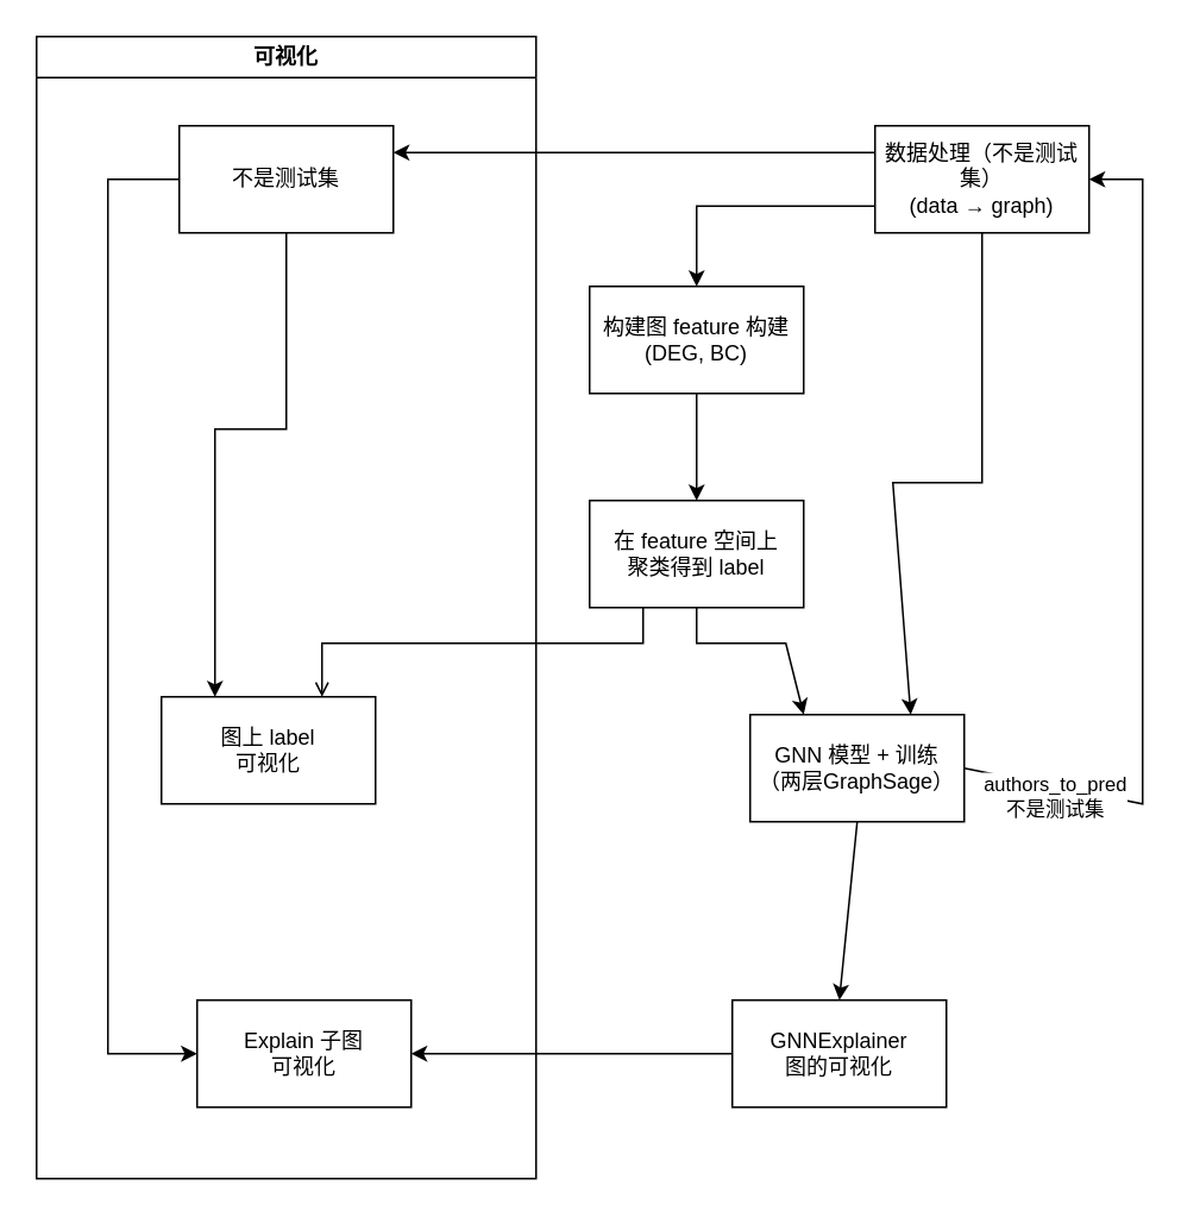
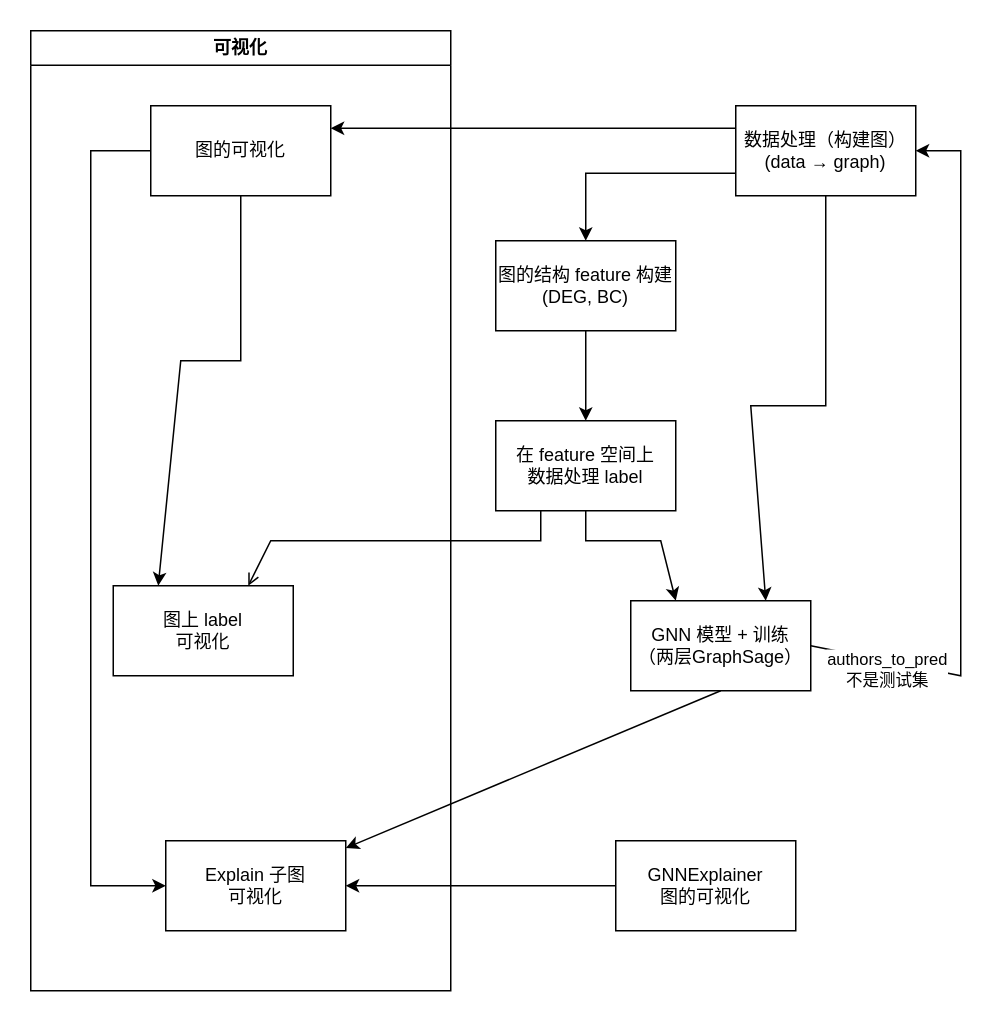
  <mxCell id="0" />
  <mxCell id="1" parent="0" />
  <mxCell id="2" style="edgeStyle=none;html=1;exitX=0.5;exitY=1;exitDx=0;exitDy=0;entryX=0.75;entryY=0;entryDx=0;entryDy=0;rounded=0;" parent="1" source="5" target="10" edge="1"><mxGeometry relative="1" as="geometry"><mxPoint x="469.824" y="420" as="targetPoint" /><Array as="points"><mxPoint x="550" y="270" /><mxPoint x="500" y="270" /></Array></mxGeometry></mxCell>
  <mxCell id="3" style="edgeStyle=none;rounded=0;html=1;exitX=0;exitY=0.75;exitDx=0;exitDy=0;entryX=0.5;entryY=0;entryDx=0;entryDy=0;" parent="1" source="5" target="16" edge="1"><mxGeometry relative="1" as="geometry"><Array as="points"><mxPoint x="390" y="115" /></Array></mxGeometry></mxCell>
  <mxCell id="4" style="edgeStyle=none;rounded=0;html=1;exitX=0;exitY=0.25;exitDx=0;exitDy=0;entryX=1;entryY=0.25;entryDx=0;entryDy=0;" parent="1" source="5" target="18" edge="1"><mxGeometry relative="1" as="geometry"><mxPoint x="330" y="70" as="targetPoint" /></mxGeometry></mxCell>
- <mxCell id="5" value="数据处理（不是测试集）&lt;br&gt;(data → graph)" style="rounded=0;whiteSpace=wrap;html=1;" parent="1" vertex="1"><mxGeometry x="490" y="70" width="120" height="60" as="geometry" /></mxCell>
+ <mxCell id="5" value="数据处理（构建图）&lt;br&gt;(data → graph)" style="rounded=0;whiteSpace=wrap;html=1;" parent="1" vertex="1"><mxGeometry x="490" y="70" width="120" height="60" as="geometry" /></mxCell>
  <mxCell id="6" style="edgeStyle=none;html=1;exitX=0.5;exitY=1;exitDx=0;exitDy=0;entryX=0.25;entryY=0;entryDx=0;entryDy=0;rounded=0;" parent="1" source="8" target="10" edge="1"><mxGeometry relative="1" as="geometry"><Array as="points"><mxPoint x="390" y="360" /><mxPoint x="440" y="360" /></Array></mxGeometry></mxCell>
  <mxCell id="7" style="edgeStyle=none;rounded=0;html=1;exitX=0.25;exitY=1;exitDx=0;exitDy=0;entryX=0.75;entryY=0;entryDx=0;entryDy=0;endArrow=open;" parent="1" source="8" target="19" edge="1"><mxGeometry relative="1" as="geometry"><mxPoint x="80" y="400" as="targetPoint" /><Array as="points"><mxPoint x="360" y="360" /><mxPoint x="180" y="360" /></Array></mxGeometry></mxCell>
- <mxCell id="8" value="在 feature 空间上&lt;br&gt;聚类得到 label" style="rounded=0;whiteSpace=wrap;html=1;" parent="1" vertex="1"><mxGeometry x="330" y="280" width="120" height="60" as="geometry" /></mxCell>
- <mxCell id="9" style="edgeStyle=none;rounded=0;html=1;exitX=0.5;exitY=1;exitDx=0;exitDy=0;entryX=0.5;entryY=0;entryDx=0;entryDy=0;" parent="1" source="10" target="14" edge="1"><mxGeometry relative="1" as="geometry" /></mxCell>
+ <mxCell id="8" value="在 feature 空间上&lt;br&gt;数据处理 label" style="rounded=0;whiteSpace=wrap;html=1;" parent="1" vertex="1"><mxGeometry x="330" y="280" width="120" height="60" as="geometry" /></mxCell>
+ <mxCell id="9" style="edgeStyle=none;rounded=0;html=1;exitX=0.5;exitY=1;exitDx=0;exitDy=0;" parent="1" source="10" target="21" edge="1"><mxGeometry relative="1" as="geometry" /></mxCell>
  <mxCell id="10" value="GNN 模型 + 训练&lt;br&gt;（两层GraphSage）" style="rounded=0;whiteSpace=wrap;html=1;" parent="1" vertex="1"><mxGeometry x="420" y="400" width="120" height="60" as="geometry" /></mxCell>
  <mxCell id="11" value="" style="endArrow=classic;html=1;exitX=1;exitY=0.5;exitDx=0;exitDy=0;entryX=1;entryY=0.5;entryDx=0;entryDy=0;rounded=0;" parent="1" source="10" target="5" edge="1"><mxGeometry relative="1" as="geometry"><mxPoint x="550" y="449.5" as="sourcePoint" /><mxPoint x="650" y="449.5" as="targetPoint" /><Array as="points"><mxPoint x="640" y="450" /><mxPoint x="640" y="100" /></Array></mxGeometry></mxCell>
  <mxCell id="12" value="authors_to_pred&lt;br&gt;不是测试集" style="edgeLabel;resizable=0;align=center;verticalAlign=middle;labelBorderColor=none;spacing=2;html=1;" parent="11" connectable="0" vertex="1"><mxGeometry relative="1" as="geometry"><mxPoint x="-50" y="135" as="offset" /></mxGeometry></mxCell>
  <mxCell id="13" style="edgeStyle=none;rounded=0;html=1;exitX=0;exitY=0.5;exitDx=0;exitDy=0;entryX=1;entryY=0.5;entryDx=0;entryDy=0;" parent="1" source="14" target="21" edge="1"><mxGeometry relative="1" as="geometry" /></mxCell>
  <mxCell id="14" value="GNNExplainer&lt;br&gt;图的可视化" style="rounded=0;whiteSpace=wrap;html=1;" parent="1" vertex="1"><mxGeometry x="410" y="560" width="120" height="60" as="geometry" /></mxCell>
  <mxCell id="15" style="edgeStyle=none;rounded=0;html=1;exitX=0.5;exitY=1;exitDx=0;exitDy=0;entryX=0.5;entryY=0;entryDx=0;entryDy=0;" parent="1" source="16" target="8" edge="1"><mxGeometry relative="1" as="geometry" /></mxCell>
- <mxCell id="16" value="构建图 feature 构建&lt;br&gt;(DEG, BC)" style="rounded=0;whiteSpace=wrap;html=1;" parent="1" vertex="1"><mxGeometry x="330" y="160" width="120" height="60" as="geometry" /></mxCell>
+ <mxCell id="16" value="图的结构 feature 构建&lt;br&gt;(DEG, BC)" style="rounded=0;whiteSpace=wrap;html=1;" parent="1" vertex="1"><mxGeometry x="330" y="160" width="120" height="60" as="geometry" /></mxCell>
  <mxCell id="17" value="可视化" style="swimlane;whiteSpace=wrap;html=1;" parent="1" vertex="1"><mxGeometry x="20" y="20" width="280" height="640" as="geometry"><mxRectangle x="90" y="70" width="140" height="30" as="alternateBounds" /></mxGeometry></mxCell>
- <mxCell id="18" value="不是测试集" style="rounded=0;whiteSpace=wrap;html=1;" parent="17" vertex="1"><mxGeometry x="80" y="50" width="120" height="60" as="geometry" /></mxCell>
- <mxCell id="19" value="图上 label&lt;br&gt;可视化" style="rounded=0;whiteSpace=wrap;html=1;" parent="17" vertex="1"><mxGeometry x="70" y="370" width="120" height="60" as="geometry" /></mxCell>
+ <mxCell id="18" value="图的可视化" style="rounded=0;whiteSpace=wrap;html=1;" parent="17" vertex="1"><mxGeometry x="80" y="50" width="120" height="60" as="geometry" /></mxCell>
+ <mxCell id="19" value="图上 label&lt;br&gt;可视化" style="rounded=0;whiteSpace=wrap;html=1;" parent="17" vertex="1"><mxGeometry x="55" y="370" width="120" height="60" as="geometry" /></mxCell>
  <mxCell id="20" style="edgeStyle=none;rounded=0;html=1;exitX=0.5;exitY=1;exitDx=0;exitDy=0;entryX=0.25;entryY=0;entryDx=0;entryDy=0;" parent="17" source="18" target="19" edge="1"><mxGeometry relative="1" as="geometry"><mxPoint x="20" y="360" as="targetPoint" /><Array as="points"><mxPoint x="140" y="220" /><mxPoint x="100" y="220" /></Array></mxGeometry></mxCell>
  <mxCell id="21" value="Explain 子图&lt;br&gt;可视化" style="rounded=0;whiteSpace=wrap;html=1;" parent="17" vertex="1"><mxGeometry x="90" y="540" width="120" height="60" as="geometry" /></mxCell>
  <mxCell id="22" style="edgeStyle=none;rounded=0;html=1;exitX=0;exitY=0.5;exitDx=0;exitDy=0;entryX=0;entryY=0.5;entryDx=0;entryDy=0;" parent="17" source="18" target="21" edge="1"><mxGeometry relative="1" as="geometry"><Array as="points"><mxPoint x="40" y="80" /><mxPoint x="40" y="570" /></Array></mxGeometry></mxCell>
